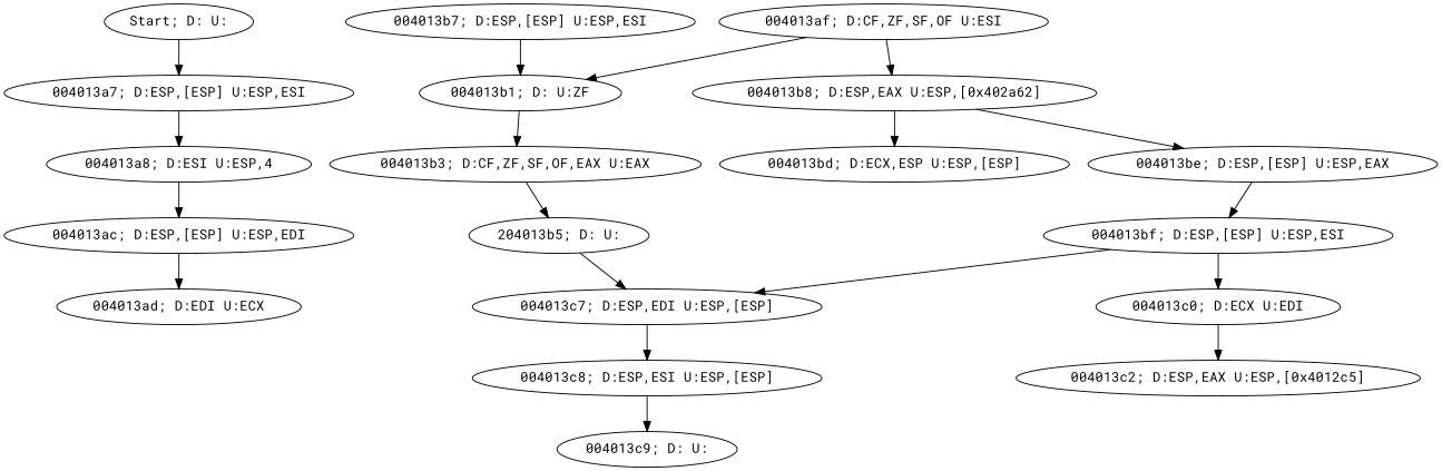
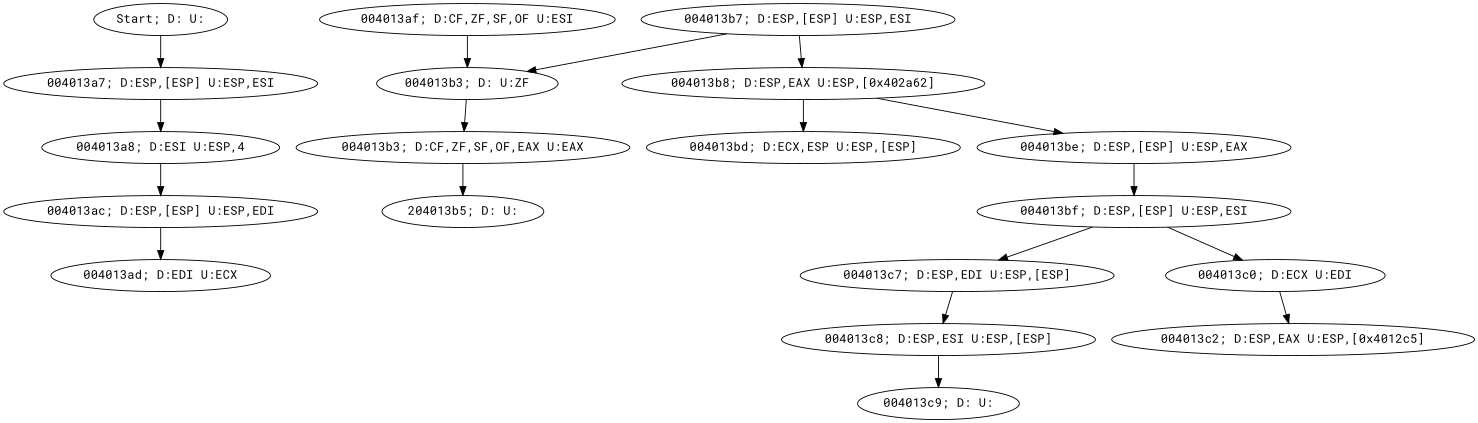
  digraph {
    fontname="Roboto Mono"
    node [fontname="Roboto Mono"]
    edge [fontname="Roboto Mono"]
    n1 [label="Start; D: U:"]
    n2 [label="004013a7; D:ESP,[ESP] U:ESP,ESI"]
    n3 [label="004013a8; D:ESI U:ESP,4"]
    n4 [label="004013ac; D:ESP,[ESP] U:ESP,EDI"]
    n5 [label="004013ad; D:EDI U:ECX"]
    n6 [label="004013af; D:CF,ZF,SF,OF U:ESI"]
-   n7 [label="004013b1; D: U:ZF"]
+   n7 [label="004013b3; D: U:ZF"]
    n8 [label="004013b3; D:CF,ZF,SF,OF,EAX U:EAX"]
    n9 [label="204013b5; D: U:"]
    n10 [label="004013b7; D:ESP,[ESP] U:ESP,ESI"]
    n11 [label="004013b8; D:ESP,EAX U:ESP,[0x402a62]"]
    n12 [label="004013c7; D:ESP,EDI U:ESP,[ESP]"]
    n13 [label="004013c8; D:ESP,ESI U:ESP,[ESP]"]
    n14 [label="004013bd; D:ECX,ESP U:ESP,[ESP]"]
    n15 [label="004013be; D:ESP,[ESP] U:ESP,EAX"]
    n16 [label="004013bf; D:ESP,[ESP] U:ESP,ESI"]
    n17 [label="004013c0; D:ECX U:EDI"]
    n18 [label="004013c2; D:ESP,EAX U:ESP,[0x4012c5]"]
    n19 [label="004013c9; D: U:"]
    n1 -> n2
    n2 -> n3
    n3 -> n4
    n4 -> n5
    n6 -> n7
    n7 -> n8
    n8 -> n9
-   n9 -> n12
    n10 -> n7
-   n6 -> n11
+   n10 -> n11
    n11 -> n14
    n11 -> n15
    n12 -> n13
    n13 -> n19
    n15 -> n16
    n16 -> n12
    n16 -> n17
    n17 -> n18
  }
